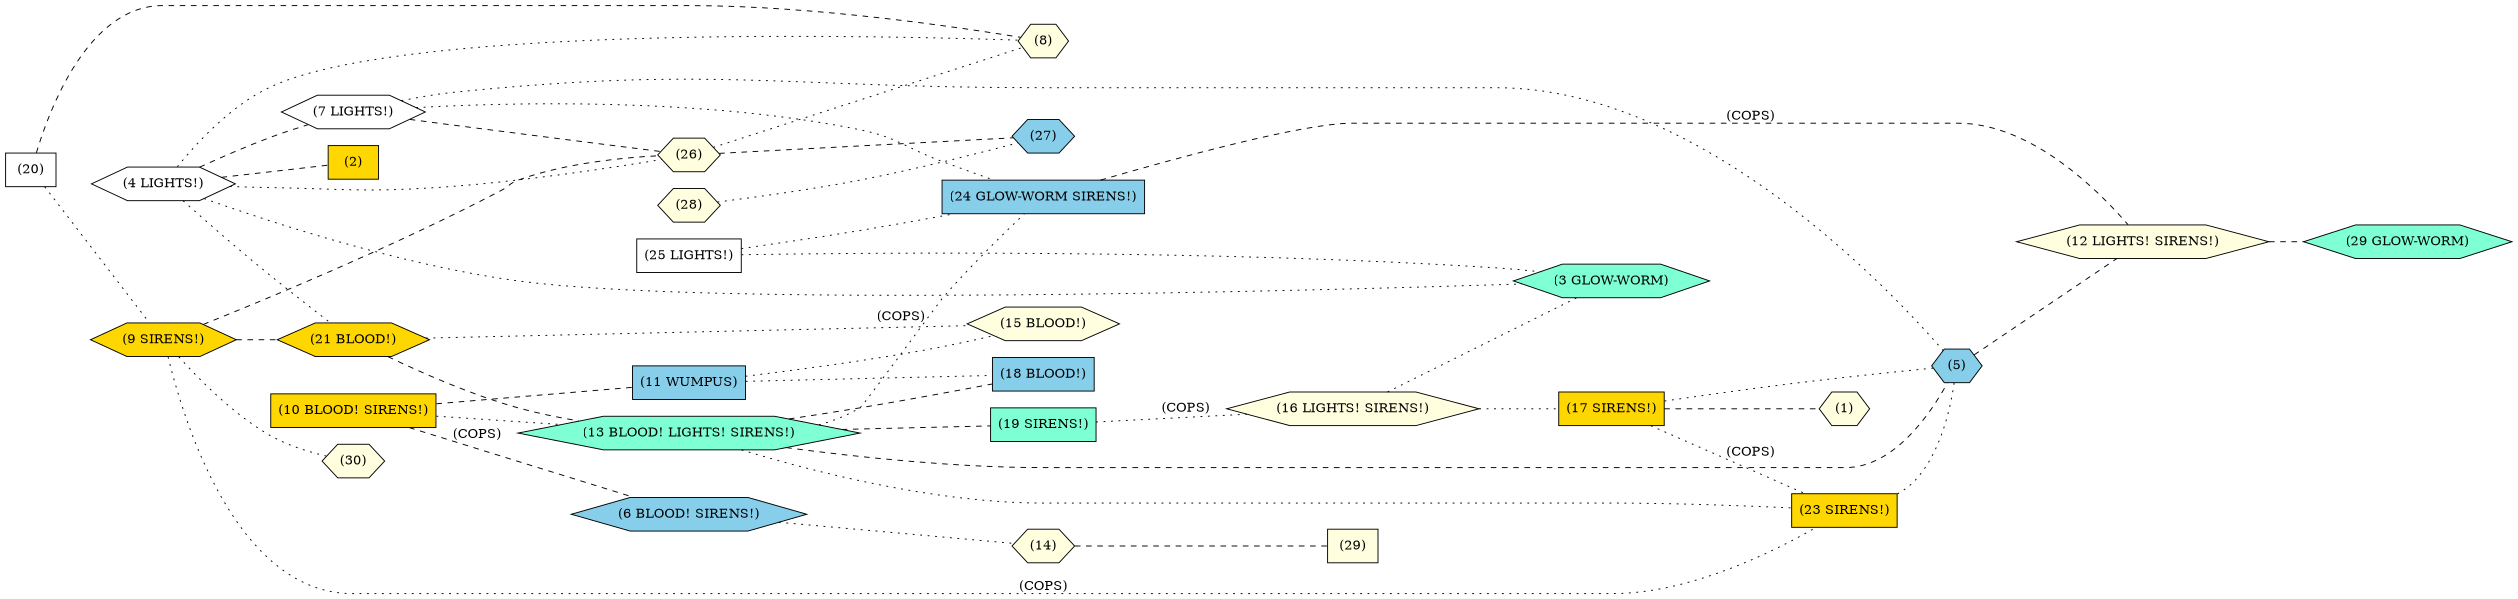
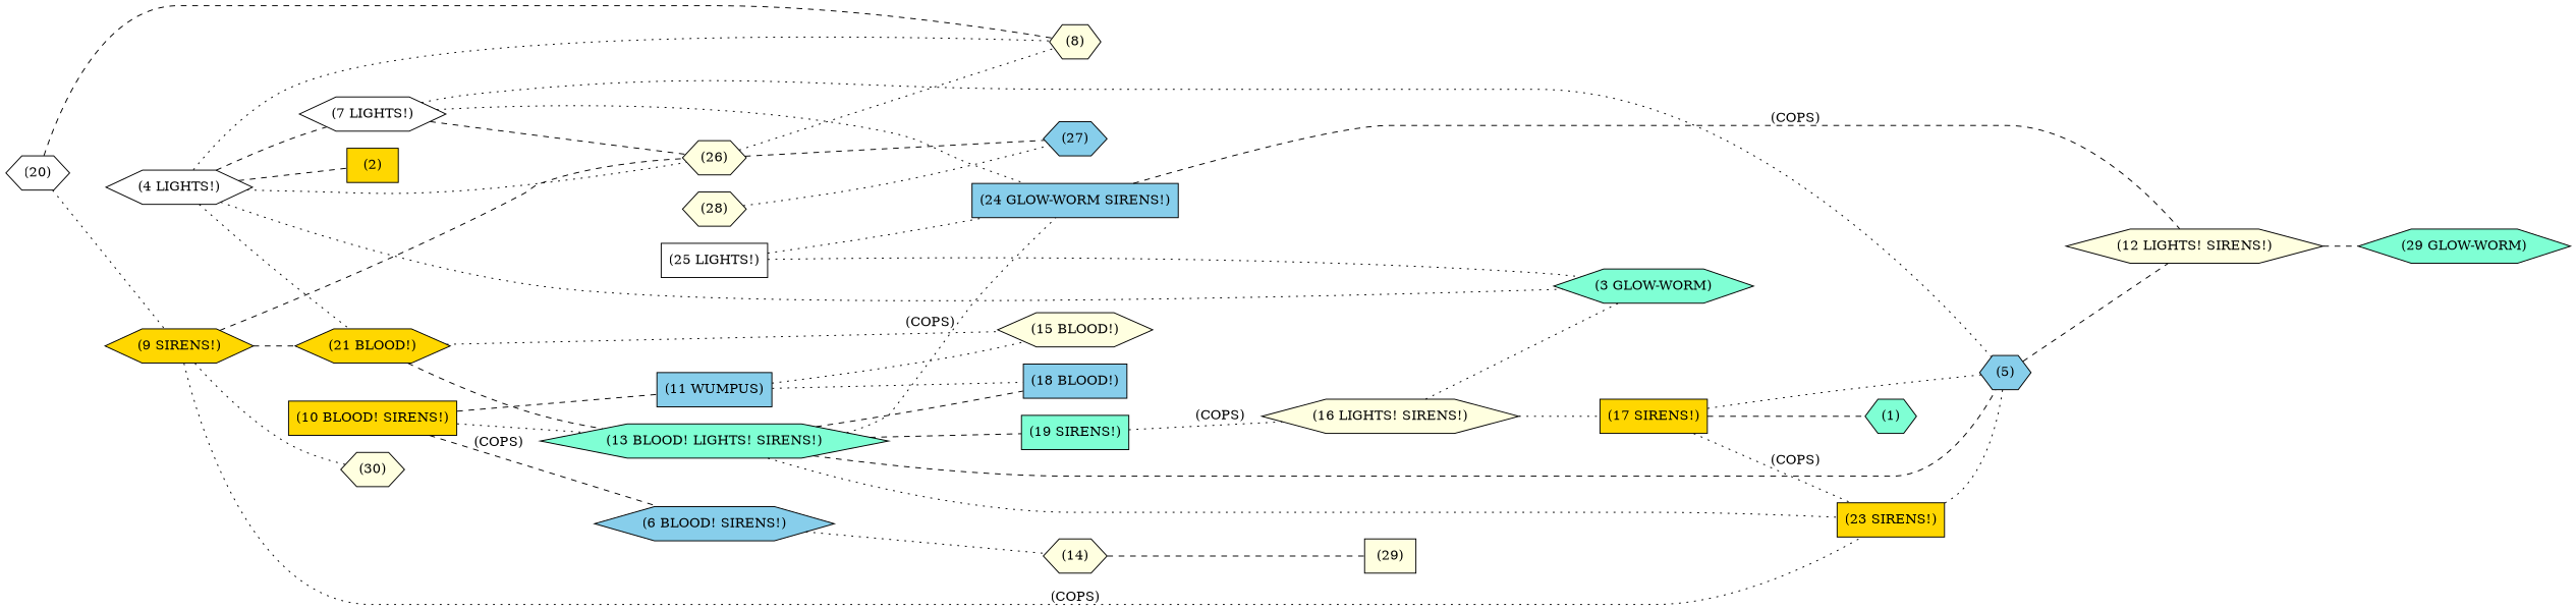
  graph {
    rankdir=LR
    node [fillcolor=lightyellow shape=hexagon style=filled]
    edge [style=dotted]
-   n1 [label="(1)"]
+   n1 [fillcolor=aquamarine label="(1)"]
    n2 [fillcolor=gold label="(2)" shape=box]
    n3 [fillcolor=aquamarine label="(3 GLOW-WORM)"]
    n4 [fillcolor=white label="(4 LIGHTS!)"]
    n5 [fillcolor=white label="(7 LIGHTS!)"]
    n6 [label="(8)"]
    n7 [fillcolor=gold label="(21 BLOOD!)"]
    n8 [label="(26)"]
    n9 [fillcolor=skyblue label="(5)"]
    n10 [fillcolor=skyblue label="(24 GLOW-WORM SIRENS!)" shape=box]
    n11 [fillcolor=aquamarine label="(13 BLOOD! LIGHTS! SIRENS!)"]
    n12 [label="(15 BLOOD!)"]
    n13 [fillcolor=skyblue label="(27)"]
    n14 [label="(12 LIGHTS! SIRENS!)"]
    n15 [fillcolor=aquamarine label="(29 GLOW-WORM)"]
    n16 [fillcolor=skyblue label="(6 BLOOD! SIRENS!)"]
    n17 [label="(14)"]
    n18 [label="(29)" shape=box]
    n19 [fillcolor=gold label="(9 SIRENS!)"]
    n20 [fillcolor=gold label="(23 SIRENS!)" shape=box]
    n21 [label="(30)"]
    n22 [fillcolor=gold label="(10 BLOOD! SIRENS!)" shape=box]
    n23 [fillcolor=skyblue label="(11 WUMPUS)" shape=box]
    n24 [fillcolor=skyblue label="(18 BLOOD!)" shape=box]
    n25 [fillcolor=aquamarine label="(19 SIRENS!)" shape=box]
    n26 [label="(16 LIGHTS! SIRENS!)"]
    n27 [fillcolor=gold label="(17 SIRENS!)" shape=box]
-   n28 [fillcolor=white label="(20)" shape=box]
+   n28 [fillcolor=white label="(20)"]
    n29 [fillcolor=white label="(25 LIGHTS!)" shape=box]
    n30 [label="(28)"]
    n4 -- n2 [style=dashed]
    n4 -- n3
    n4 -- n5 [style=dashed]
    n4 -- n6
    n4 -- n7
    n4 -- n8
    n5 -- n8 [style=dashed]
    n5 -- n9
    n5 -- n10
    n7 -- n11 [style=dashed]
    n7 -- n12
    n8 -- n6
    n8 -- n13 [style=dashed]
    n9 -- n14 [style=dashed]
    n10 -- n14 [label="(COPS)" style=dashed]
    n11 -- n9 [style=dashed]
    n11 -- n10 [label="(COPS)"]
    n11 -- n20
    n11 -- n24 [style=dashed]
    n11 -- n25 [style=dashed]
    n14 -- n15 [style=dashed]
    n16 -- n17
    n17 -- n18 [style=dashed]
    n19 -- n7 [style=dashed]
    n19 -- n8 [style=dashed]
    n19 -- n20 [label="(COPS)"]
    n19 -- n21
    n20 -- n9
    n22 -- n11
    n22 -- n16 [label="(COPS)" style=dashed]
    n22 -- n23 [style=dashed]
    n23 -- n12
    n23 -- n24
    n25 -- n26 [label="(COPS)"]
    n26 -- n3
    n26 -- n27
    n27 -- n1 [style=dashed]
    n27 -- n9
    n27 -- n20 [label="(COPS)"]
    n28 -- n6 [style=dashed]
    n28 -- n19
    n29 -- n3
    n29 -- n10
    n30 -- n13
  }
